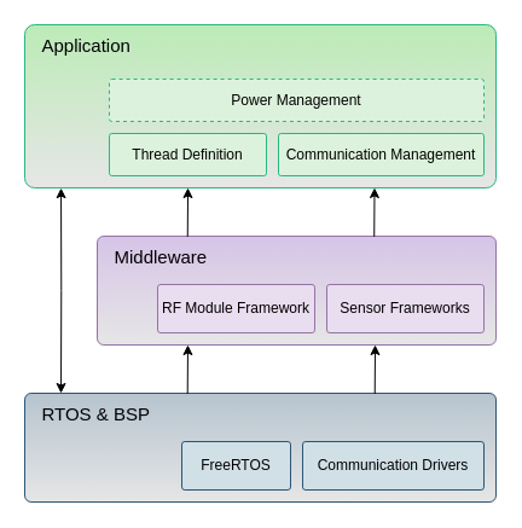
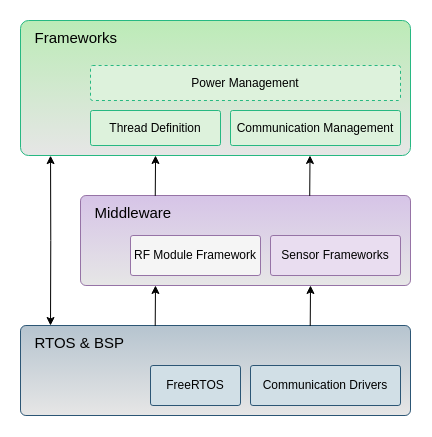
  <mxCell id="0" />
  <mxCell id="1" parent="0" />
- <mxCell id="2" value="&amp;nbsp; &amp;nbsp;Application" style="rounded=1;whiteSpace=wrap;html=1;align=left;verticalAlign=top;arcSize=6;fontSize=15;spacingTop=2;fillColor=#BCEBB7;strokeColor=#27B882;gradientColor=#E6E6E6;gradientDirection=south;" parent="1" vertex="1"><mxGeometry x="20" y="20" width="390" height="135" as="geometry" /></mxCell>
+ <mxCell id="2" value="&amp;nbsp; &amp;nbsp;Frameworks" style="rounded=1;whiteSpace=wrap;html=1;align=left;verticalAlign=top;arcSize=6;fontSize=15;spacingTop=2;fillColor=#BCEBB7;strokeColor=#27B882;gradientColor=#E6E6E6;gradientDirection=south;" parent="1" vertex="1"><mxGeometry x="20" y="20" width="390" height="135" as="geometry" /></mxCell>
  <mxCell id="3" value="&amp;nbsp; &amp;nbsp;Middleware" style="rounded=1;whiteSpace=wrap;html=1;align=left;verticalAlign=top;arcSize=6;fontSize=15;spacingTop=2;strokeColor=#9673a6;fillColor=#D6C4E7;gradientDirection=south;gradientColor=#E6E6E6;" parent="1" vertex="1"><mxGeometry x="80" y="195" width="330" height="90" as="geometry" /></mxCell>
  <mxCell id="4" value="&amp;nbsp; &amp;nbsp;RTOS &amp;amp; BSP" style="rounded=1;whiteSpace=wrap;html=1;align=left;verticalAlign=top;arcSize=6;fontSize=15;strokeColor=#2C5675;spacingTop=2;fillColor=#B6C4CF;gradientColor=#E6E6E6;gradientDirection=south;" parent="1" vertex="1"><mxGeometry x="20" y="325" width="390" height="90" as="geometry" /></mxCell>
  <mxCell id="5" value="Communication Drivers" style="rounded=1;whiteSpace=wrap;html=1;align=center;verticalAlign=middle;arcSize=6;strokeColor=#2C5675;fillColor=#D1DFE6;" parent="1" vertex="1"><mxGeometry x="250" y="365" width="150" height="40" as="geometry" /></mxCell>
  <mxCell id="6" value="FreeRTOS" style="rounded=1;whiteSpace=wrap;html=1;align=center;verticalAlign=middle;arcSize=6;strokeColor=#2C5675;fillColor=#D1DFE6;" parent="1" vertex="1"><mxGeometry x="150" y="365" width="90" height="40" as="geometry" /></mxCell>
  <mxCell id="7" value="&lt;font style=&quot;font-size: 12px&quot;&gt;Communication Management&lt;/font&gt;" style="rounded=1;whiteSpace=wrap;html=1;align=center;verticalAlign=middle;arcSize=6;strokeColor=#27B882;fillColor=#DDF2DC;" parent="1" vertex="1"><mxGeometry x="230" y="110" width="170" height="35" as="geometry" /></mxCell>
- <mxCell id="8" value="RF Module Framework" style="rounded=1;whiteSpace=wrap;html=1;align=center;verticalAlign=middle;arcSize=6;strokeColor=#9673a6;fillColor=#E9DDF0;" parent="1" vertex="1"><mxGeometry x="130" y="235" width="130" height="40" as="geometry" /></mxCell>
+ <mxCell id="8" value="RF Module Framework" style="rounded=1;whiteSpace=wrap;html=1;align=center;verticalAlign=middle;arcSize=6;strokeColor=#9673a6;fillColor=#f5f5f5;" parent="1" vertex="1"><mxGeometry x="130" y="235" width="130" height="40" as="geometry" /></mxCell>
  <mxCell id="9" value="Thread Definition" style="rounded=1;whiteSpace=wrap;html=1;align=center;verticalAlign=middle;arcSize=6;strokeColor=#27B882;fillColor=#DDF2DC;" parent="1" vertex="1"><mxGeometry x="90" y="110" width="130" height="35" as="geometry" /></mxCell>
  <mxCell id="10" value="Power Management" style="rounded=1;whiteSpace=wrap;html=1;align=center;verticalAlign=middle;arcSize=6;strokeColor=#27B882;fillColor=#DDF2DC;dashed=1;" parent="1" vertex="1"><mxGeometry x="90" y="65" width="310" height="35" as="geometry" /></mxCell>
  <mxCell id="11" style="rounded=0;orthogonalLoop=1;jettySize=auto;html=1;startArrow=classic;startFill=1;fontSize=16;endArrow=none;endFill=0;entryX=0.249;entryY=0.004;entryDx=0;entryDy=0;entryPerimeter=0;" parent="1" edge="1"><mxGeometry relative="1" as="geometry"><mxPoint x="154.76" y="195.38" as="targetPoint" /><mxPoint x="155.04" y="155" as="sourcePoint" /></mxGeometry></mxCell>
  <mxCell id="12" style="rounded=0;orthogonalLoop=1;jettySize=auto;html=1;entryX=0.077;entryY=1.001;entryDx=0;entryDy=0;entryPerimeter=0;startArrow=classic;startFill=1;edgeStyle=orthogonalEdgeStyle;curved=1;" parent="1" target="2" edge="1"><mxGeometry relative="1" as="geometry"><mxPoint x="50" y="325" as="sourcePoint" /><mxPoint x="49.9" y="162" as="targetPoint" /></mxGeometry></mxCell>
  <mxCell id="13" style="rounded=0;orthogonalLoop=1;jettySize=auto;html=1;startArrow=classic;startFill=1;fontSize=16;endArrow=none;endFill=0;entryX=0.249;entryY=0.004;entryDx=0;entryDy=0;entryPerimeter=0;" parent="1" edge="1"><mxGeometry relative="1" as="geometry"><mxPoint x="309.72" y="325.38" as="targetPoint" /><mxPoint x="310" y="285" as="sourcePoint" /></mxGeometry></mxCell>
  <mxCell id="14" style="rounded=0;orthogonalLoop=1;jettySize=auto;html=1;startArrow=classic;startFill=1;fontSize=16;endArrow=none;endFill=0;entryX=0.249;entryY=0.004;entryDx=0;entryDy=0;entryPerimeter=0;" parent="1" edge="1"><mxGeometry relative="1" as="geometry"><mxPoint x="154.71" y="325.38" as="targetPoint" /><mxPoint x="154.99" y="285" as="sourcePoint" /></mxGeometry></mxCell>
  <mxCell id="15" style="rounded=0;orthogonalLoop=1;jettySize=auto;html=1;startArrow=classic;startFill=1;fontSize=16;endArrow=none;endFill=0;entryX=0.249;entryY=0.004;entryDx=0;entryDy=0;entryPerimeter=0;" parent="1" edge="1"><mxGeometry relative="1" as="geometry"><mxPoint x="309.22" y="195.38" as="targetPoint" /><mxPoint x="309.5" y="155" as="sourcePoint" /></mxGeometry></mxCell>
  <mxCell id="16" value="Sensor Frameworks" style="rounded=1;whiteSpace=wrap;html=1;align=center;verticalAlign=middle;arcSize=6;strokeColor=#9673a6;fillColor=#E9DDF0;" vertex="1" parent="1"><mxGeometry x="270" y="235" width="130" height="40" as="geometry" /></mxCell>
